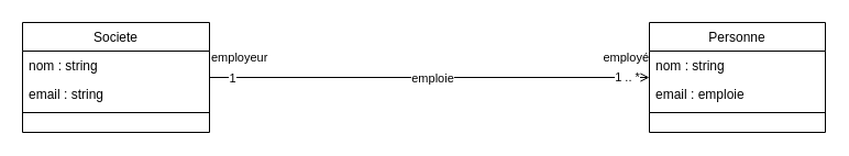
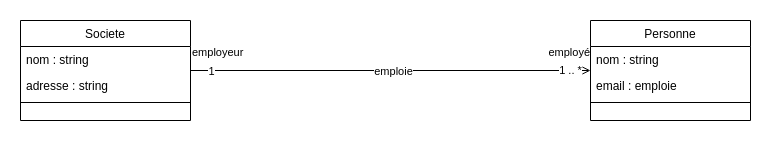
  <mxCell id="0" />
  <mxCell id="1" parent="0" />
  <mxCell id="2" value="Personne" style="swimlane;fontStyle=0;align=center;verticalAlign=top;childLayout=stackLayout;horizontal=1;startSize=26;horizontalStack=0;resizeParent=1;resizeLast=0;collapsible=1;marginBottom=0;rounded=0;shadow=0;strokeWidth=1;" parent="1" vertex="1"><mxGeometry x="590" y="20" width="160" height="100" as="geometry"><mxRectangle x="550" y="140" width="160" height="26" as="alternateBounds" /></mxGeometry></mxCell>
  <mxCell id="3" value="nom : string" style="text;align=left;verticalAlign=top;spacingLeft=4;spacingRight=4;overflow=hidden;rotatable=0;points=[[0,0.5],[1,0.5]];portConstraint=eastwest;" parent="2" vertex="1"><mxGeometry y="26" width="160" height="26" as="geometry" /></mxCell>
  <mxCell id="4" value="email : emploie" style="text;align=left;verticalAlign=top;spacingLeft=4;spacingRight=4;overflow=hidden;rotatable=0;points=[[0,0.5],[1,0.5]];portConstraint=eastwest;rounded=0;shadow=0;html=0;" parent="2" vertex="1"><mxGeometry y="52" width="160" height="26" as="geometry" /></mxCell>
  <mxCell id="5" value="" style="line;html=1;strokeWidth=1;align=left;verticalAlign=middle;spacingTop=-1;spacingLeft=3;spacingRight=3;rotatable=0;labelPosition=right;points=[];portConstraint=eastwest;" parent="2" vertex="1"><mxGeometry y="78" width="160" height="8" as="geometry" /></mxCell>
  <mxCell id="6" value="Societe" style="swimlane;fontStyle=0;align=center;verticalAlign=top;childLayout=stackLayout;horizontal=1;startSize=26;horizontalStack=0;resizeParent=1;resizeLast=0;collapsible=1;marginBottom=0;rounded=0;shadow=0;strokeWidth=1;" vertex="1" parent="1"><mxGeometry x="20" y="20" width="170" height="100" as="geometry"><mxRectangle x="550" y="140" width="160" height="26" as="alternateBounds" /></mxGeometry></mxCell>
  <mxCell id="7" value="nom : string" style="text;align=left;verticalAlign=top;spacingLeft=4;spacingRight=4;overflow=hidden;rotatable=0;points=[[0,0.5],[1,0.5]];portConstraint=eastwest;" vertex="1" parent="6"><mxGeometry y="26" width="170" height="26" as="geometry" /></mxCell>
- <mxCell id="8" value="email : string" style="text;align=left;verticalAlign=top;spacingLeft=4;spacingRight=4;overflow=hidden;rotatable=0;points=[[0,0.5],[1,0.5]];portConstraint=eastwest;rounded=0;shadow=0;html=0;" vertex="1" parent="6"><mxGeometry y="52" width="170" height="26" as="geometry" /></mxCell>
+ <mxCell id="8" value="adresse : string" style="text;align=left;verticalAlign=top;spacingLeft=4;spacingRight=4;overflow=hidden;rotatable=0;points=[[0,0.5],[1,0.5]];portConstraint=eastwest;rounded=0;shadow=0;html=0;" vertex="1" parent="6"><mxGeometry y="52" width="170" height="26" as="geometry" /></mxCell>
  <mxCell id="9" value="" style="line;html=1;strokeWidth=1;align=left;verticalAlign=middle;spacingTop=-1;spacingLeft=3;spacingRight=3;rotatable=0;labelPosition=right;points=[];portConstraint=eastwest;" vertex="1" parent="6"><mxGeometry y="78" width="170" height="8" as="geometry" /></mxCell>
  <mxCell id="10" value="" style="endArrow=open;html=1;edgeStyle=orthogonalEdgeStyle;rounded=0;" edge="1" parent="1" source="6" target="2"><mxGeometry relative="1" as="geometry"><mxPoint x="290" y="270" as="sourcePoint" /><mxPoint x="450" y="270" as="targetPoint" /></mxGeometry></mxCell>
  <mxCell id="11" value="employeur" style="edgeLabel;resizable=0;html=1;align=left;verticalAlign=bottom;" connectable="0" vertex="1" parent="10"><mxGeometry x="-1" relative="1" as="geometry"><mxPoint y="-10" as="offset" /></mxGeometry></mxCell>
  <mxCell id="12" value="employé" style="edgeLabel;resizable=0;html=1;align=right;verticalAlign=bottom;" connectable="0" vertex="1" parent="10"><mxGeometry x="1" relative="1" as="geometry"><mxPoint y="-10" as="offset" /></mxGeometry></mxCell>
  <mxCell id="13" value="emploie" style="edgeLabel;html=1;align=center;verticalAlign=middle;resizable=0;points=[];" vertex="1" connectable="0" parent="10"><mxGeometry x="0.01" relative="1" as="geometry"><mxPoint as="offset" /></mxGeometry></mxCell>
  <mxCell id="14" value="1" style="edgeLabel;html=1;align=center;verticalAlign=middle;resizable=0;points=[];" vertex="1" connectable="0" parent="10"><mxGeometry x="-0.865" relative="1" as="geometry"><mxPoint x="-7" as="offset" /></mxGeometry></mxCell>
  <mxCell id="15" value="1 .. *" style="edgeLabel;html=1;align=center;verticalAlign=middle;resizable=0;points=[];" vertex="1" connectable="0" parent="10"><mxGeometry x="0.895" y="1" relative="1" as="geometry"><mxPoint as="offset" /></mxGeometry></mxCell>
